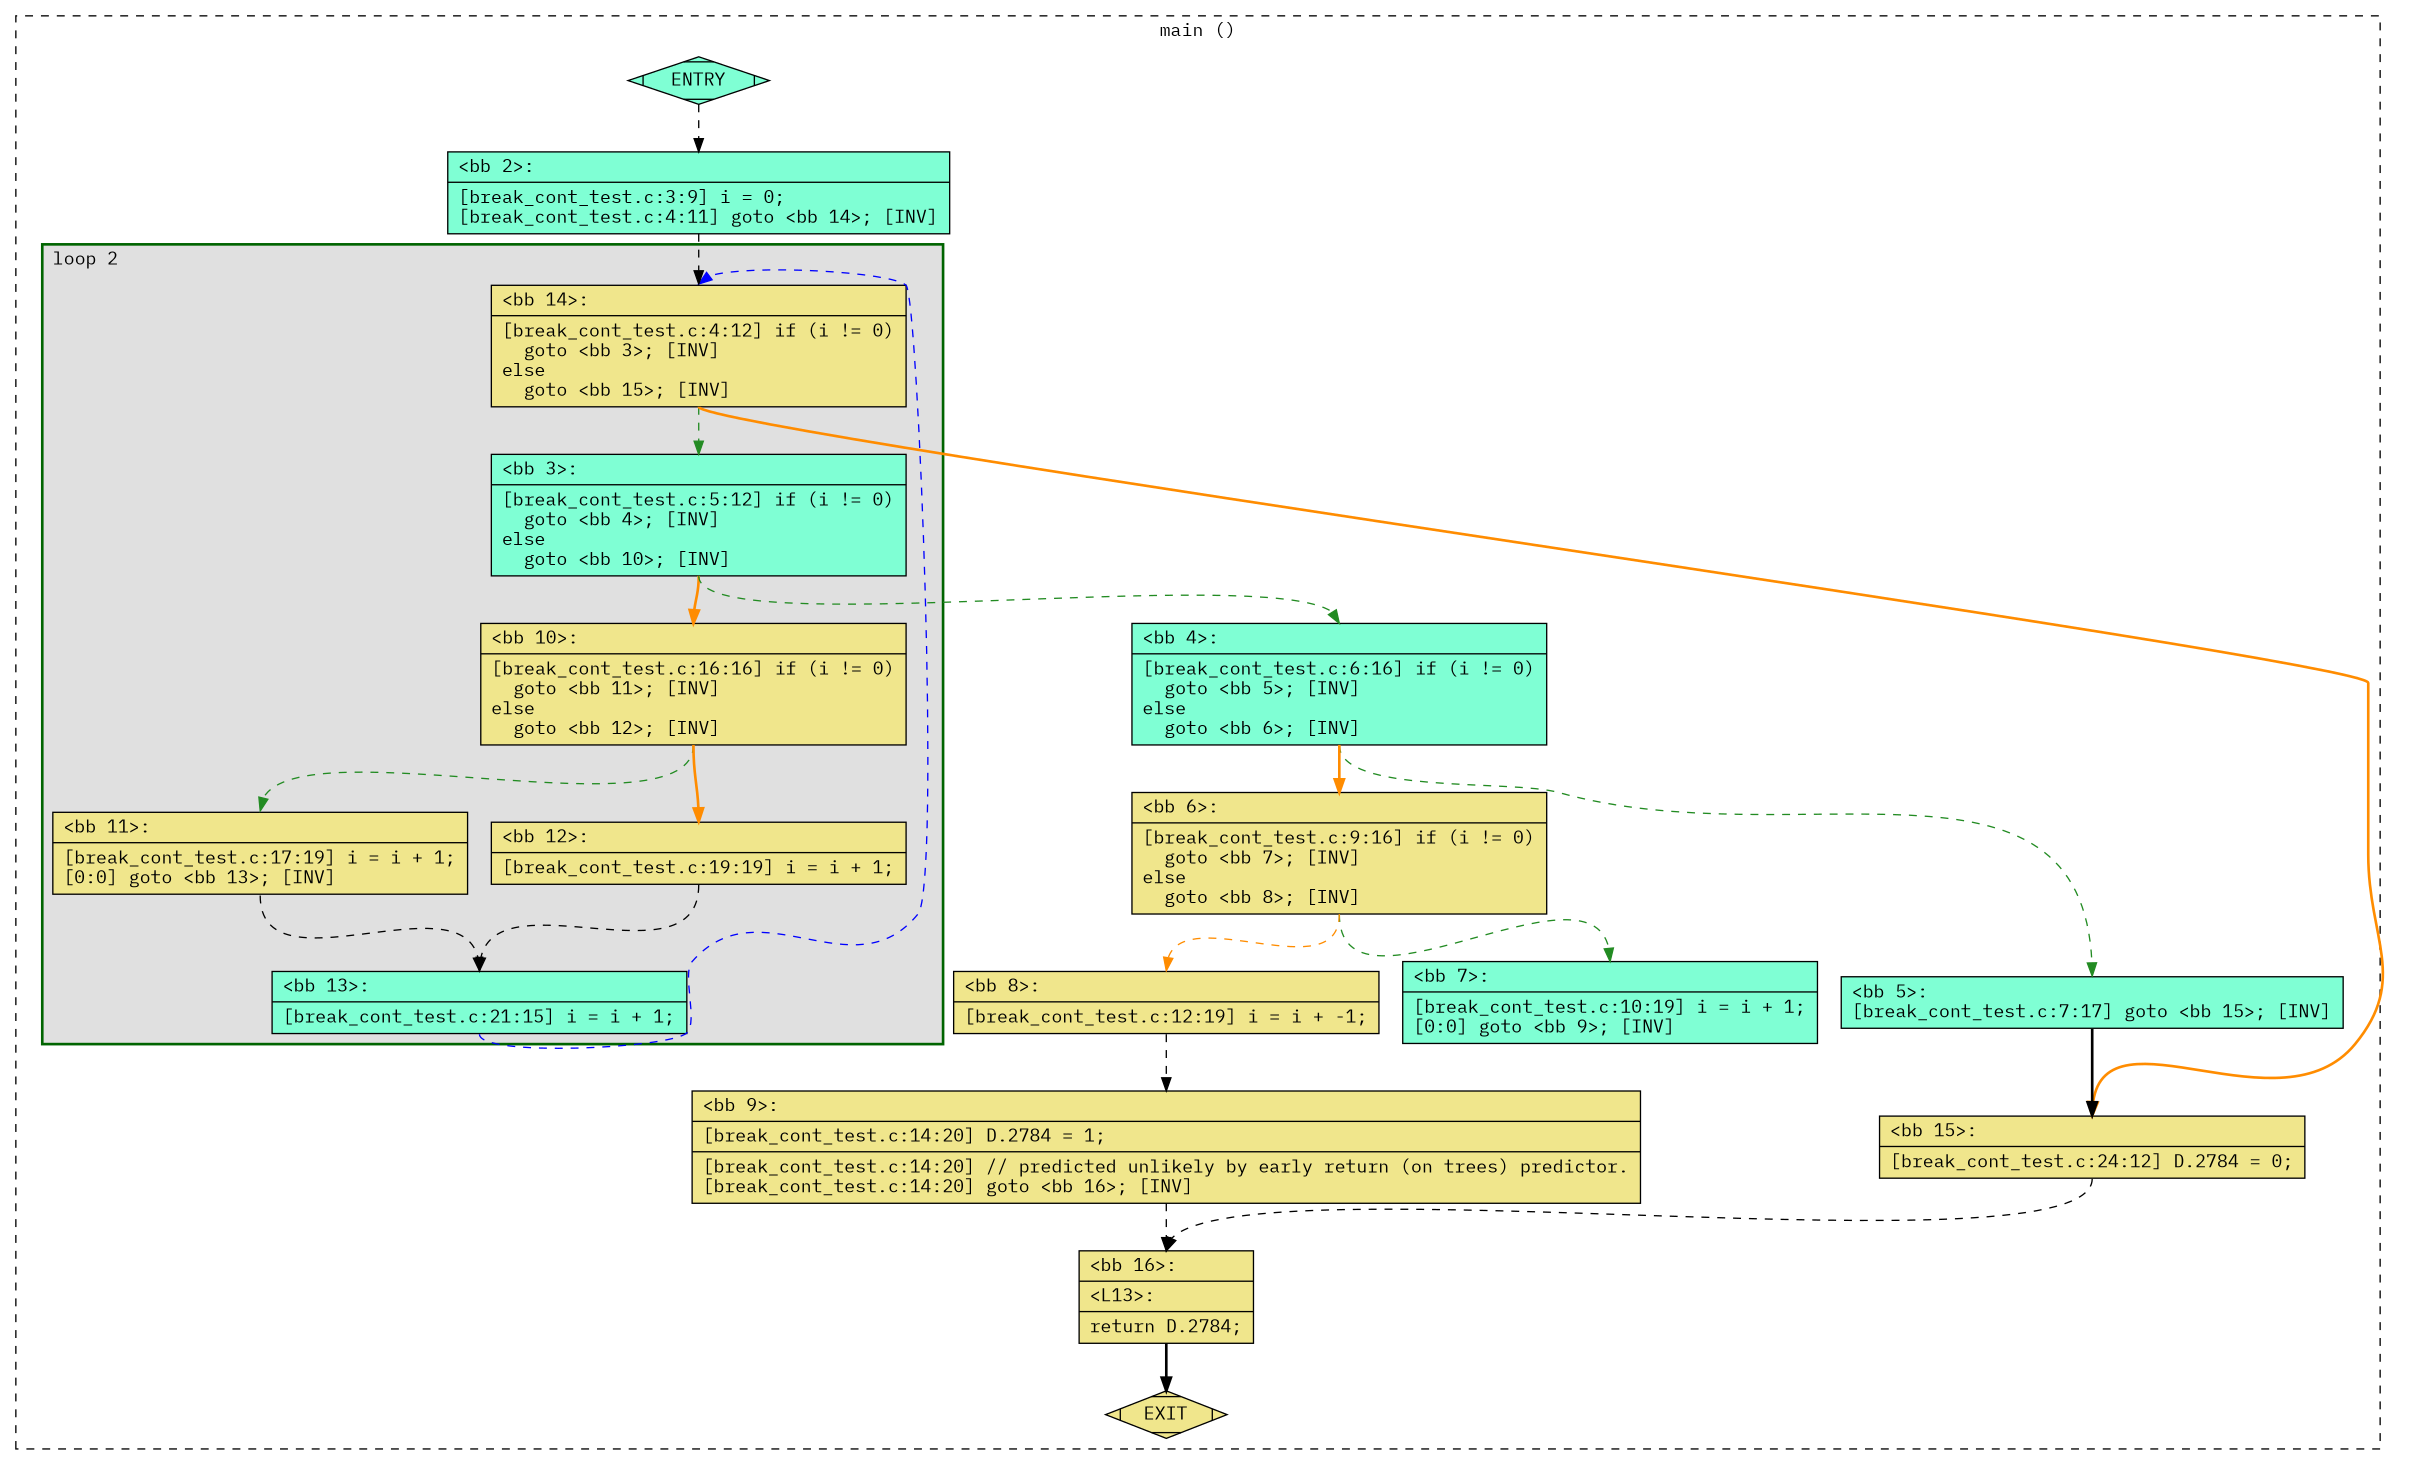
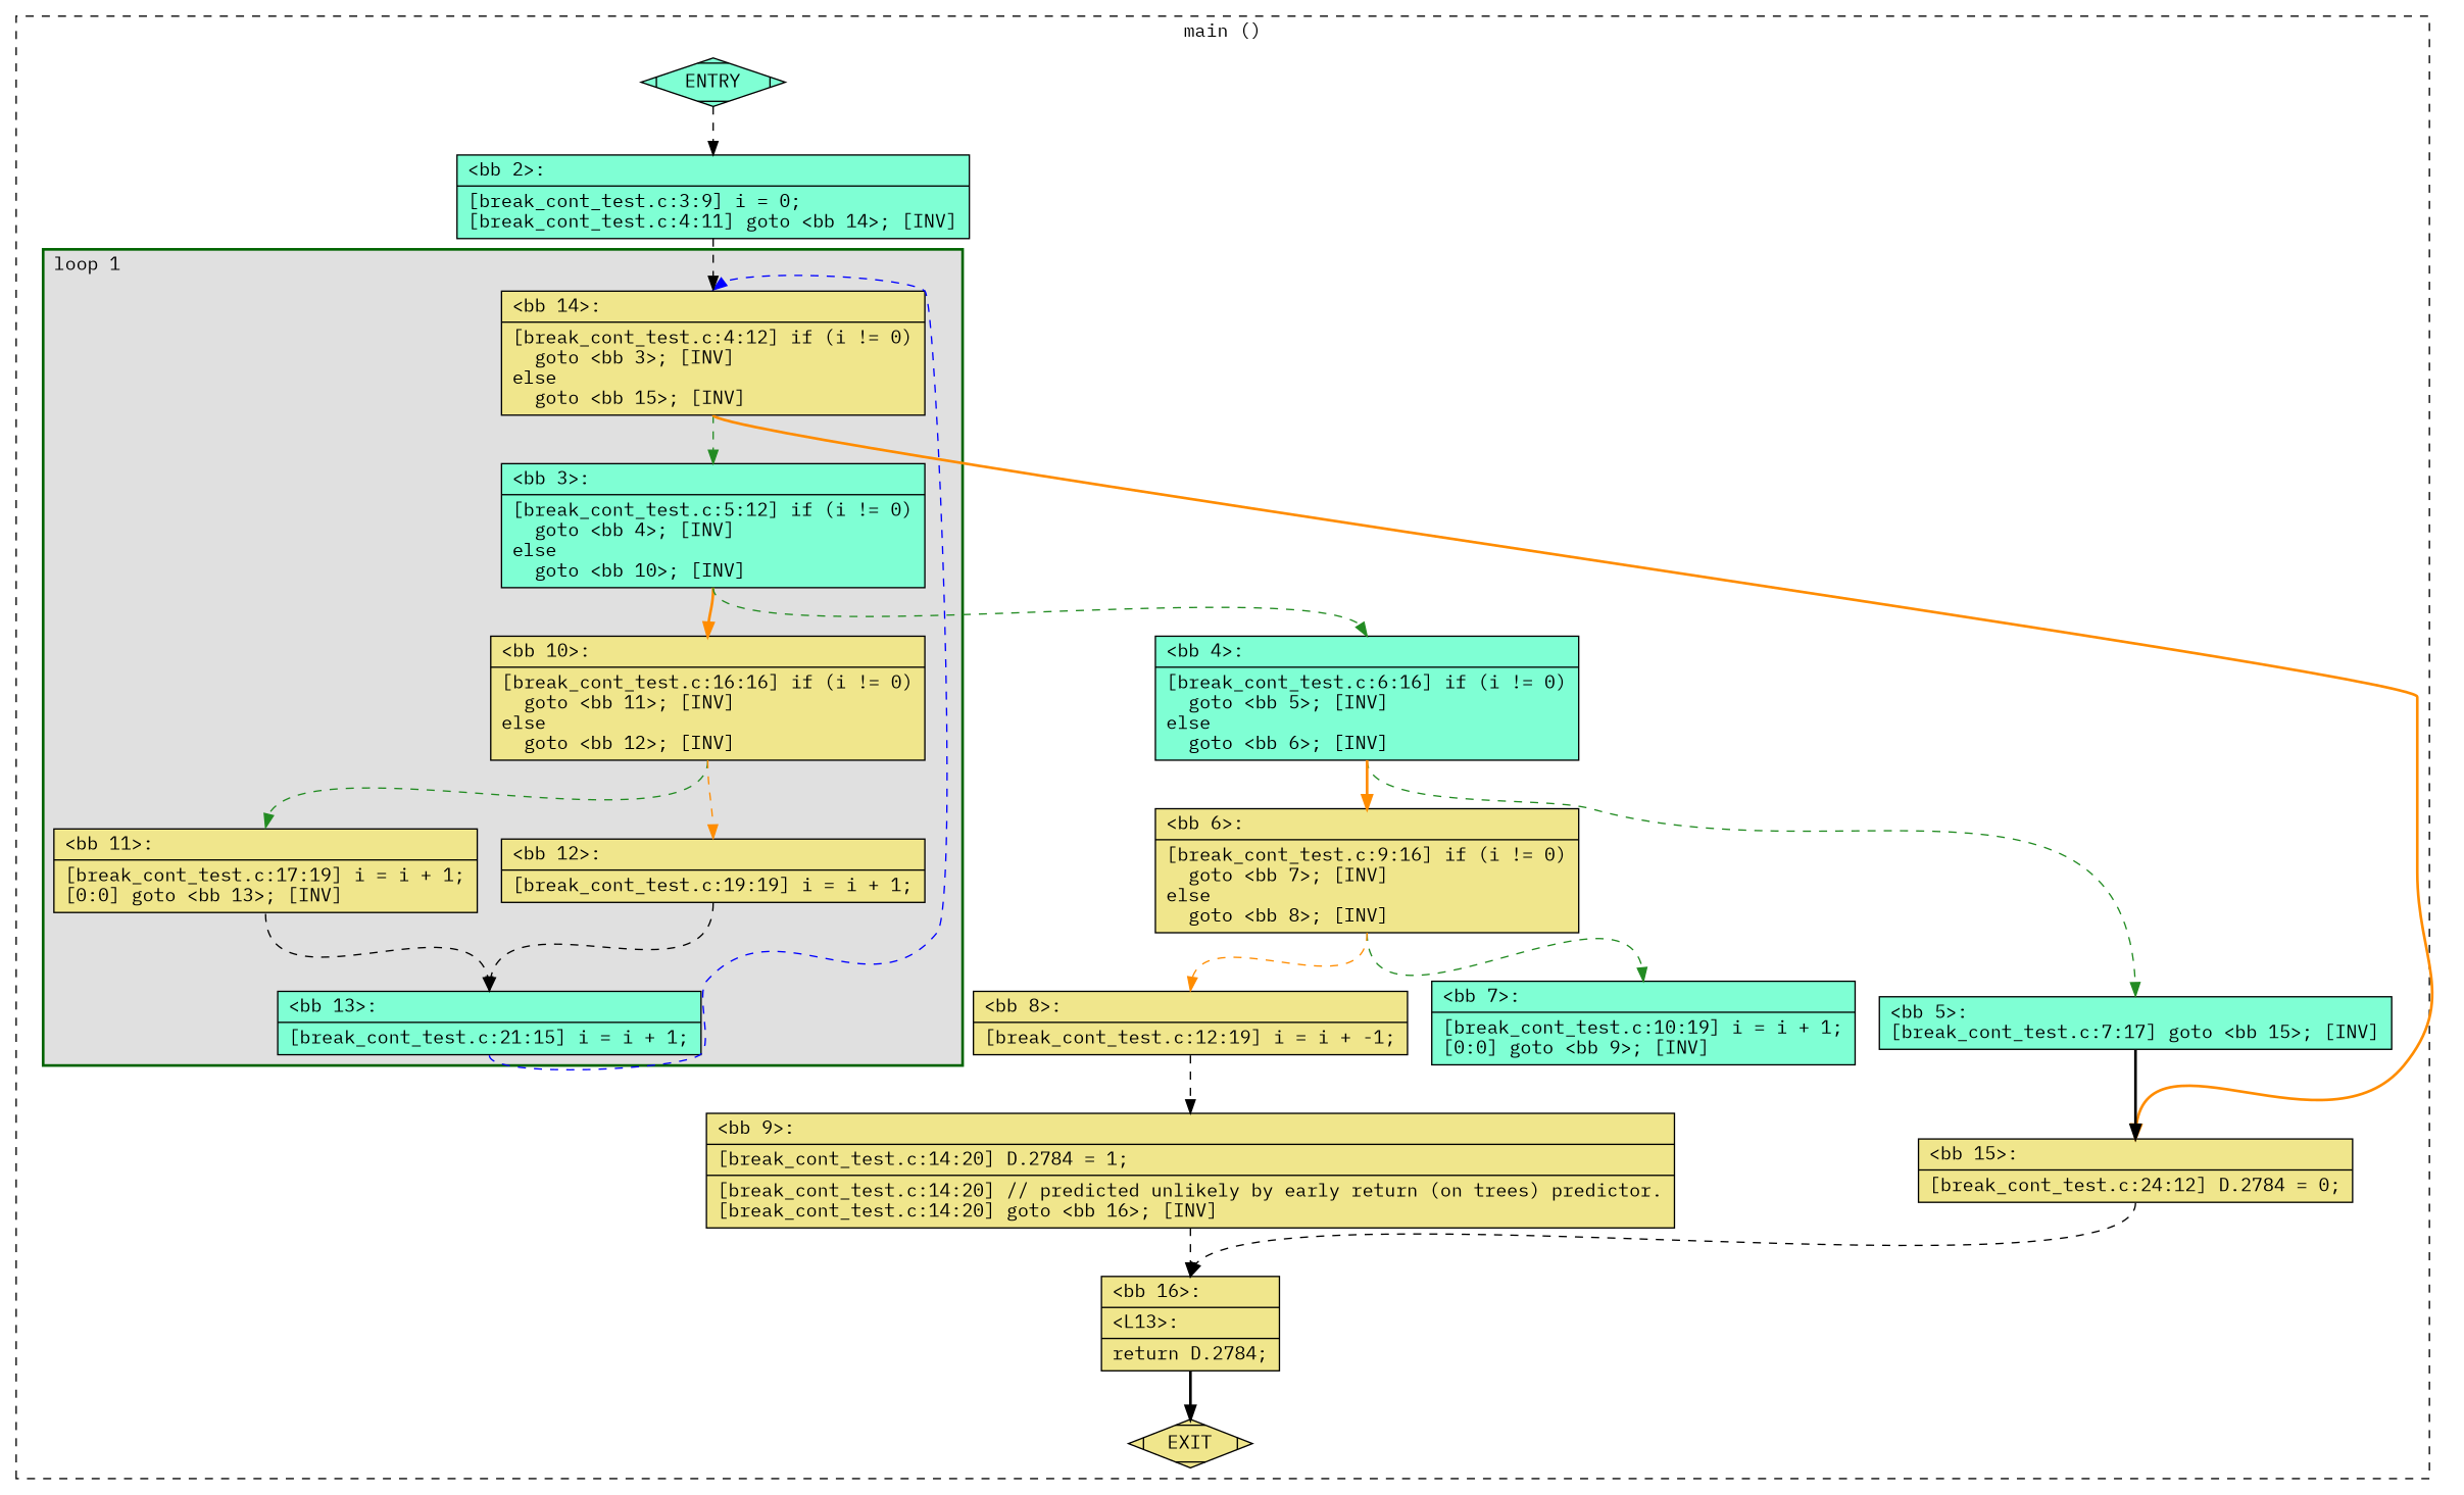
  digraph {
    fontname="IBM Plex Mono"
    node [fillcolor=khaki fontname="IBM Plex Mono" shape=record style=filled]
    edge [color=black constraint=true fontname="IBM Plex Mono" headport=n style=dashed tailport=s weight=10]
    n1 [label="{\<bb\ 14\>:\l|[break_cont_test.c:4:12]\ if\ (i\ !=\ 0)\l\ \ goto\ \<bb\ 3\>;\ [INV]\lelse\l\ \ goto\ \<bb\ 15\>;\ [INV]\l}"]
    n2 [fillcolor=aquamarine label="{\<bb\ 3\>:\l|[break_cont_test.c:5:12]\ if\ (i\ !=\ 0)\l\ \ goto\ \<bb\ 4\>;\ [INV]\lelse\l\ \ goto\ \<bb\ 10\>;\ [INV]\l}"]
    n3 [label="{\<bb\ 10\>:\l|[break_cont_test.c:16:16]\ if\ (i\ !=\ 0)\l\ \ goto\ \<bb\ 11\>;\ [INV]\lelse\l\ \ goto\ \<bb\ 12\>;\ [INV]\l}"]
    n4 [label="{\<bb\ 11\>:\l|[break_cont_test.c:17:19]\ i\ =\ i\ +\ 1;\l[0:0]\ goto\ \<bb\ 13\>;\ [INV]\l}"]
    n5 [label="{\<bb\ 12\>:\l|[break_cont_test.c:19:19]\ i\ =\ i\ +\ 1;\l}"]
    n6 [fillcolor=aquamarine label="{\<bb\ 13\>:\l|[break_cont_test.c:21:15]\ i\ =\ i\ +\ 1;\l}"]
    n7 [label="{\<bb\ 15\>:\l|[break_cont_test.c:24:12]\ D.2784\ =\ 0;\l}"]
    n8 [fillcolor=aquamarine label="{\<bb\ 4\>:\l|[break_cont_test.c:6:16]\ if\ (i\ !=\ 0)\l\ \ goto\ \<bb\ 5\>;\ [INV]\lelse\l\ \ goto\ \<bb\ 6\>;\ [INV]\l}"]
    n9 [fillcolor=aquamarine label=ENTRY shape=Mdiamond]
    n10 [label=EXIT shape=Mdiamond]
    n11 [fillcolor=aquamarine label="{\<bb\ 2\>:\l|[break_cont_test.c:3:9]\ i\ =\ 0;\l[break_cont_test.c:4:11]\ goto\ \<bb\ 14\>;\ [INV]\l}"]
    n12 [fillcolor=aquamarine label="{\<bb\ 5\>:\l[break_cont_test.c:7:17]\ goto\ \<bb\ 15\>;\ [INV]\l}"]
    n13 [label="{\<bb\ 6\>:\l|[break_cont_test.c:9:16]\ if\ (i\ !=\ 0)\l\ \ goto\ \<bb\ 7\>;\ [INV]\lelse\l\ \ goto\ \<bb\ 8\>;\ [INV]\l}"]
    n14 [fillcolor=aquamarine label="{\<bb\ 7\>:\l|[break_cont_test.c:10:19]\ i\ =\ i\ +\ 1;\l[0:0]\ goto\ \<bb\ 9\>;\ [INV]\l}"]
    n15 [label="{\<bb\ 8\>:\l|[break_cont_test.c:12:19]\ i\ =\ i\ +\ -1;\l}"]
    n16 [label="{\<bb\ 9\>:\l|[break_cont_test.c:14:20]\ D.2784\ =\ 1;\l|[break_cont_test.c:14:20]\ //\ predicted\ unlikely\ by\ early\ return\ (on\ trees)\ predictor.\l[break_cont_test.c:14:20]\ goto\ \<bb\ 16\>;\ [INV]\l}"]
    n17 [label="{\<bb\ 16\>:\l|\<L13\>:\l|return\ D.2784;\l}"]
    subgraph cluster_1 {
      color=black
      label="main ()"
      style=dashed
      n7
      n8
      n9
      n10
      n11
      n12
      n13
      n14
      n15
      n16
      n17
      subgraph cluster_2 {
        color=darkgreen
        fillcolor=grey88
-       label="loop 2"
+       label="loop 1"
        labeljust=l
        penwidth=2
        style=filled
        n1
        n2
        n3
        n4
        n5
        n6
      }
    }
    n1 -> n2 [color=forestgreen]
    n1 -> n7 [color=darkorange style=bold]
    n2 -> n3 [color=darkorange style=bold]
    n2 -> n8 [color=forestgreen]
    n3 -> n4 [color=forestgreen]
-   n3 -> n5 [color=darkorange style=bold]
+   n3 -> n5 [color=darkorange]
    n4 -> n6 [weight=100]
    n5 -> n6 [weight=100]
    n6 -> n1 [color=blue constraint=false]
    n7 -> n17 [weight=100]
    n8 -> n12 [color=forestgreen]
    n8 -> n13 [color=darkorange style=bold]
    n9 -> n10 [style=invis color="" weight=""]
    n9 -> n11 [weight=100]
    n11 -> n1 [weight=100]
    n12 -> n7 [style=bold weight=100]
    n13 -> n14 [color=forestgreen]
    n13 -> n15 [color=darkorange]
    n15 -> n16 [weight=100]
    n16 -> n17 [weight=100]
    n17 -> n10 [style=bold]
  }
